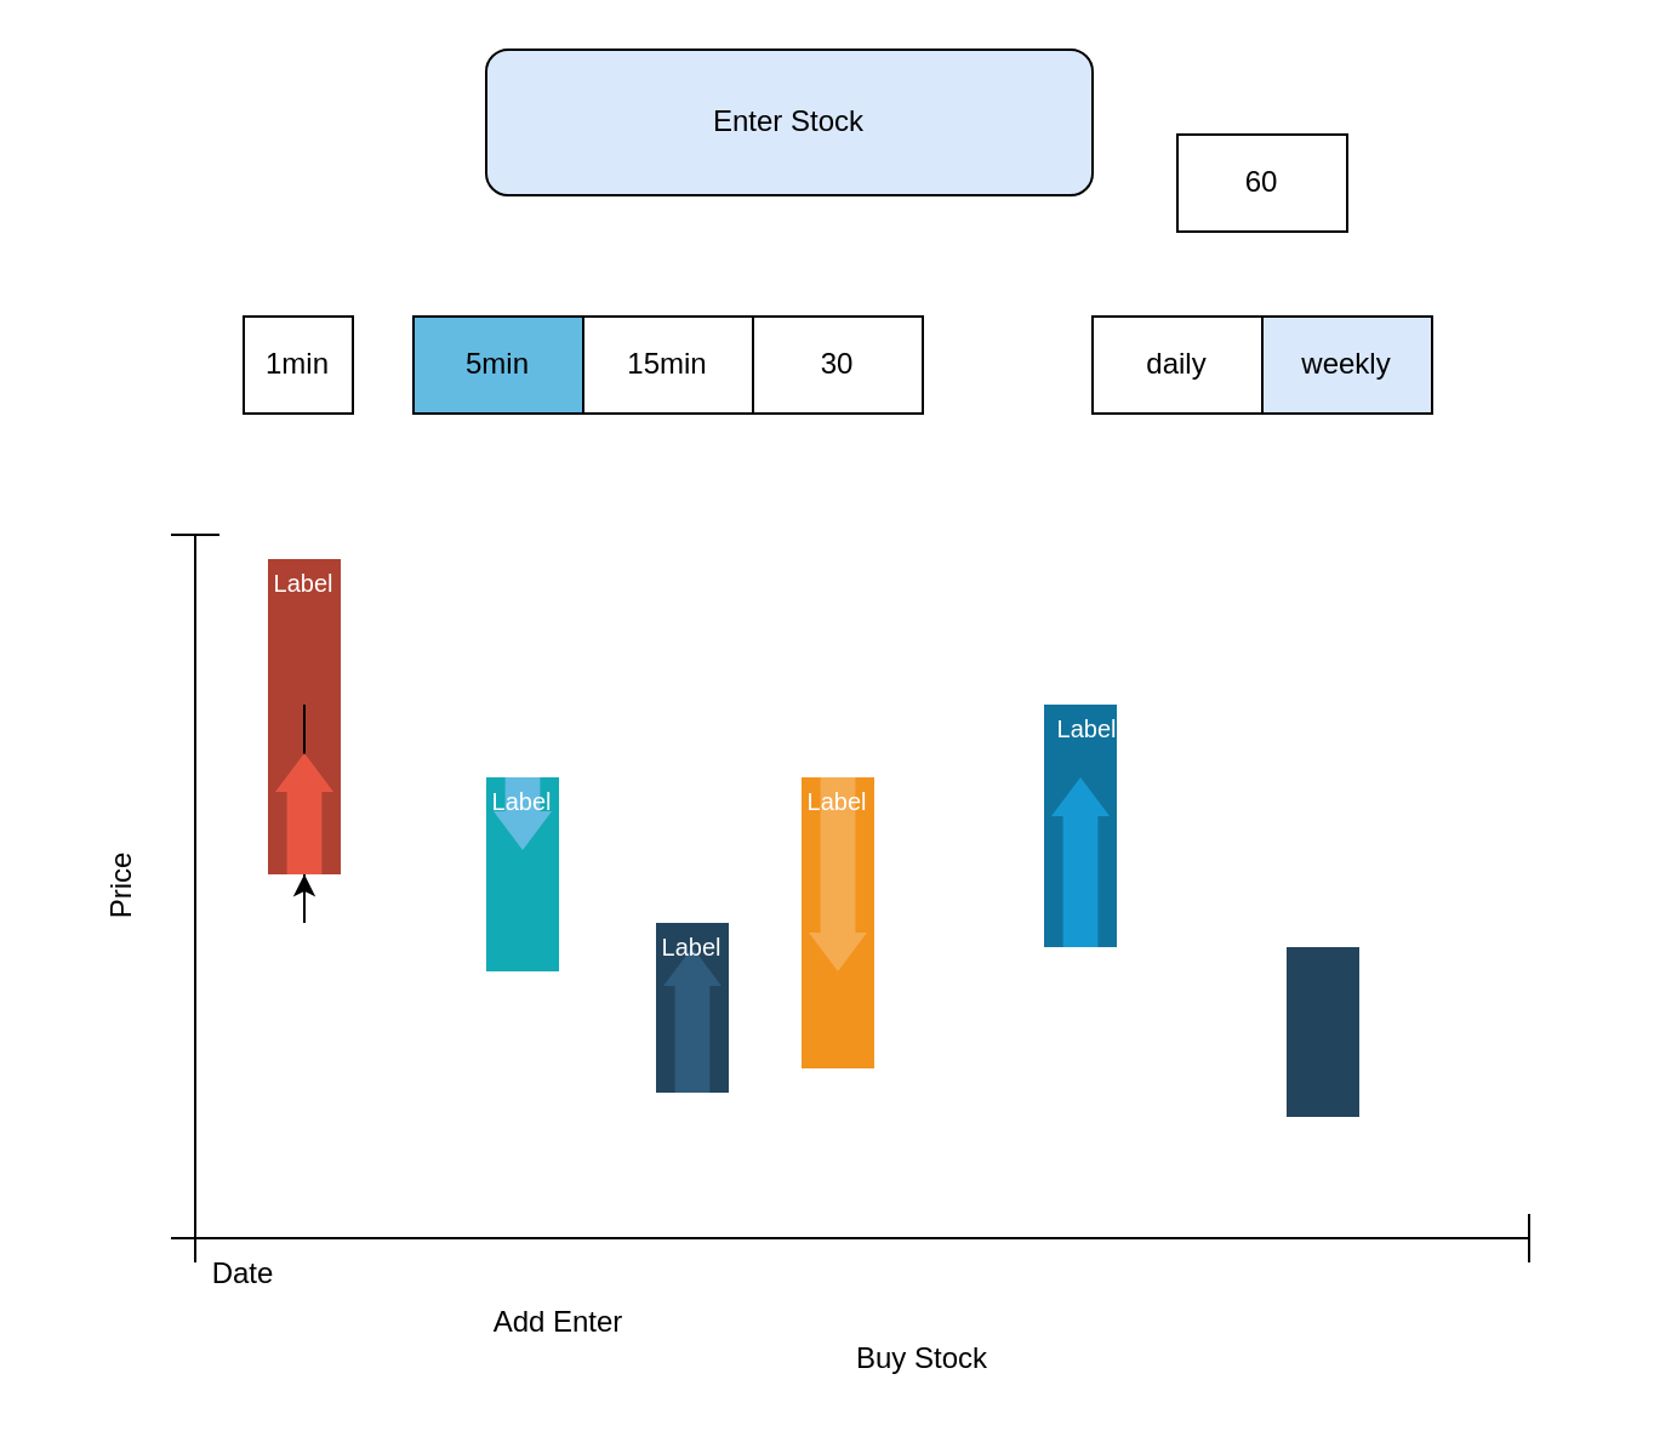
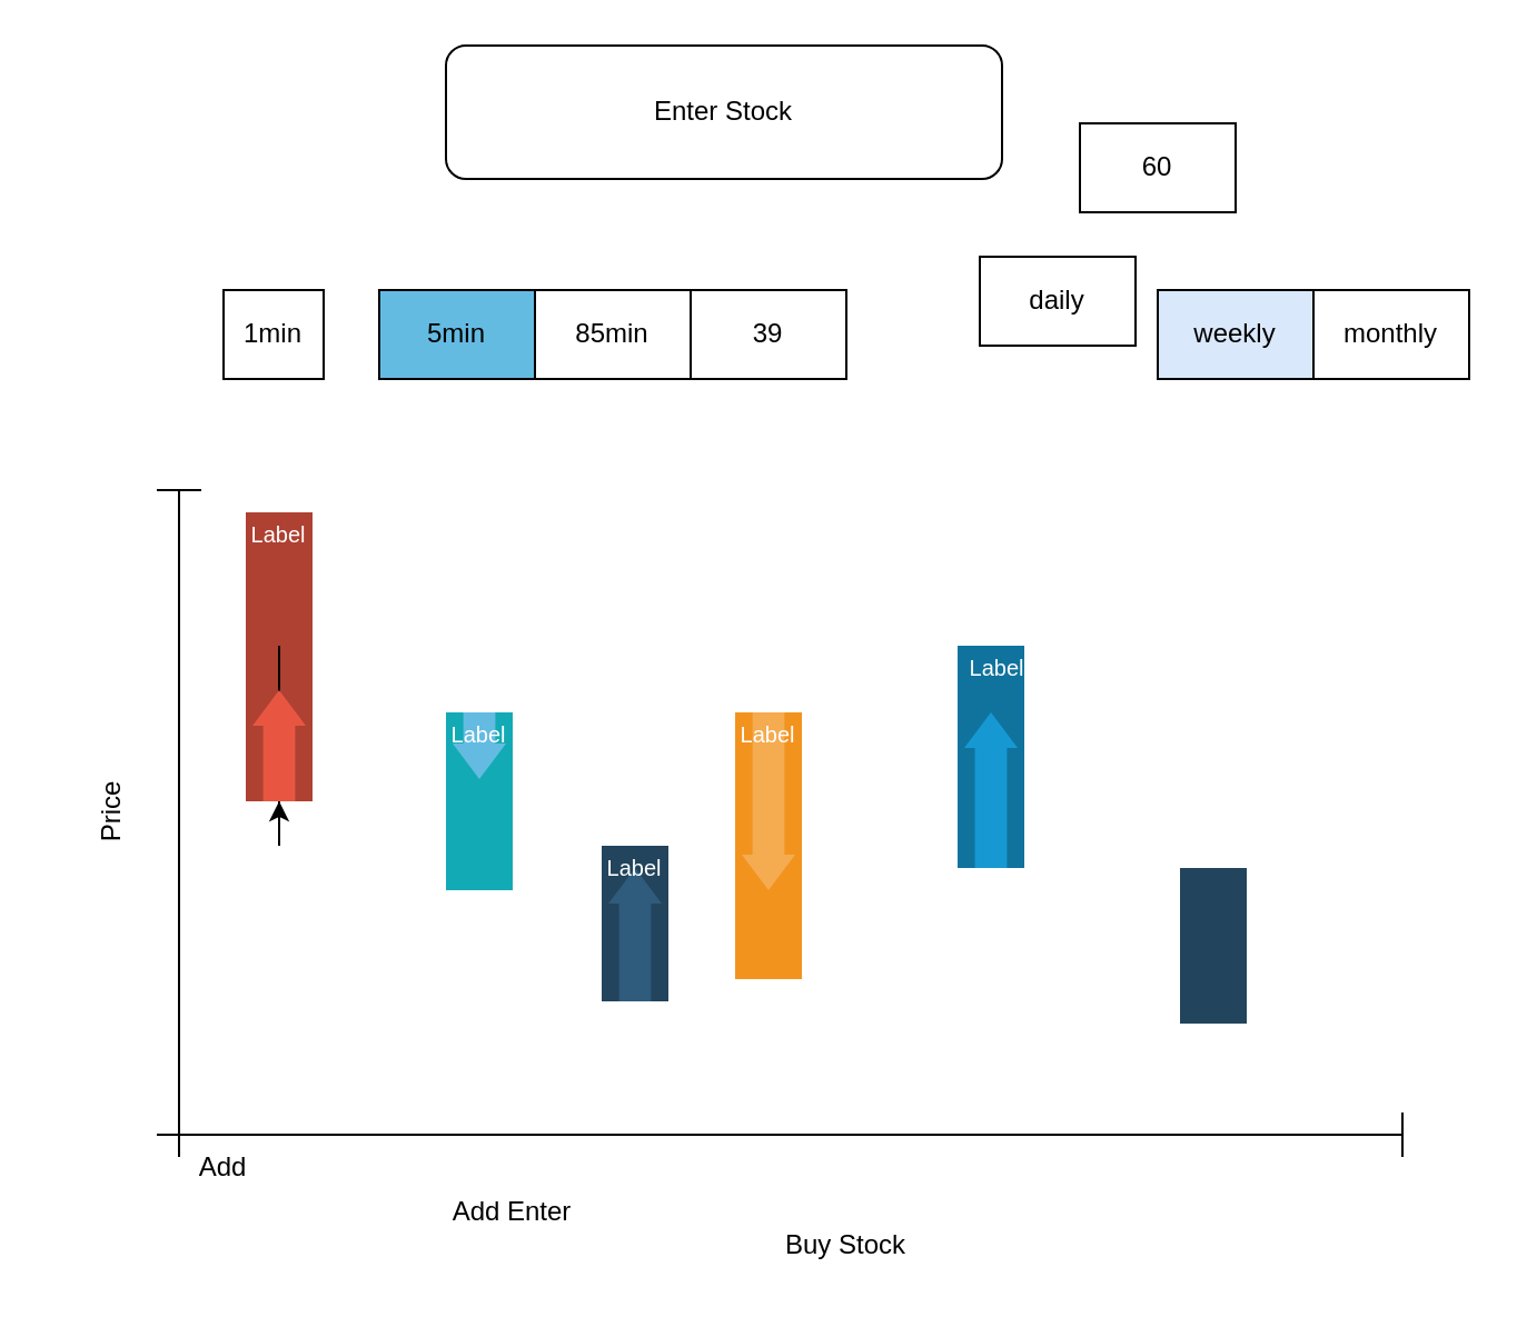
  <mxCell id="0" />
  <mxCell id="1" parent="0" />
- <mxCell id="2" value="Enter Stock" style="rounded=1;whiteSpace=wrap;html=1;fillColor=#dae8fc;" vertex="1" parent="1"><mxGeometry x="200" y="20" width="250" height="60" as="geometry" /></mxCell>
+ <mxCell id="2" value="Enter Stock" style="rounded=1;whiteSpace=wrap;html=1;" vertex="1" parent="1"><mxGeometry x="200" y="20" width="250" height="60" as="geometry" /></mxCell>
  <mxCell id="3" value="" style="shape=crossbar;whiteSpace=wrap;html=1;rounded=1;" vertex="1" parent="1"><mxGeometry x="80" y="500" width="550" height="20" as="geometry" /></mxCell>
  <mxCell id="4" value="" style="shape=crossbar;whiteSpace=wrap;html=1;rounded=1;direction=south;" vertex="1" parent="1"><mxGeometry x="70" y="220" width="20" height="290" as="geometry" /></mxCell>
  <mxCell id="5" value="" style="fillColor=#23445D;strokeColor=none;" vertex="1" parent="1"><mxGeometry x="530" y="390" width="30" height="70" as="geometry" /></mxCell>
  <mxCell id="6" value="" style="fillColor=#10739E;strokeColor=none;" vertex="1" parent="1"><mxGeometry x="430" y="290" width="30" height="100" as="geometry" /></mxCell>
  <mxCell id="7" value="" style="shape=mxgraph.arrows2.arrow;dy=0.4;dx=16;notch=0;direction=north;fillColor=#1699D3;strokeColor=none;" vertex="1" parent="6"><mxGeometry x="3" y="30" width="24" height="70" as="geometry" /></mxCell>
  <mxCell id="8" value="Label" style="text;html=1;align=center;verticalAlign=middle;whiteSpace=wrap;fontColor=#FFFFFF;fontSize=10;strokeColor=none;fillColor=none;" vertex="1" parent="6"><mxGeometry x="3" width="30" height="20" as="geometry" /></mxCell>
  <mxCell id="9" value="" style="fillColor=#F2931E;strokeColor=none;" vertex="1" parent="1"><mxGeometry x="330" y="320" width="30" height="120" as="geometry" /></mxCell>
  <mxCell id="10" value="" style="shape=mxgraph.arrows2.arrow;dy=0.4;dx=16;notch=0;direction=south;fillColor=#F5AB50;strokeColor=none;" vertex="1" parent="9"><mxGeometry x="3" width="24" height="80" as="geometry" /></mxCell>
  <mxCell id="11" value="Label" style="text;html=1;align=center;verticalAlign=middle;whiteSpace=wrap;fontColor=#FFFFFF;fontSize=10;strokeColor=none;fillColor=none;" vertex="1" parent="9"><mxGeometry width="30" height="20" as="geometry" /></mxCell>
  <mxCell id="12" value="" style="fillColor=#AE4132;strokeColor=none;" vertex="1" parent="1"><mxGeometry x="110" y="230" width="30" height="130" as="geometry" /></mxCell>
  <mxCell id="13" style="edgeStyle=orthogonalEdgeStyle;rounded=0;orthogonalLoop=1;jettySize=auto;html=1;exitX=1;exitY=0.5;exitDx=0;exitDy=0;exitPerimeter=0;" edge="1" parent="12" source="14" target="12"><mxGeometry relative="1" as="geometry" /></mxCell>
  <mxCell id="14" value="" style="shape=mxgraph.arrows2.arrow;dy=0.4;dx=16;notch=0;direction=north;fillColor=#E85642;strokeColor=none;" vertex="1" parent="12"><mxGeometry x="3" y="80" width="24" height="50" as="geometry" /></mxCell>
  <mxCell id="15" value="Label" style="text;html=1;align=center;verticalAlign=middle;whiteSpace=wrap;fontColor=#FFFFFF;fontSize=10;strokeColor=none;fillColor=none;" vertex="1" parent="12"><mxGeometry width="30" height="20" as="geometry" /></mxCell>
  <mxCell id="16" value="" style="fillColor=#12AAB5;strokeColor=none;" vertex="1" parent="1"><mxGeometry x="200" y="320" width="30" height="80" as="geometry" /></mxCell>
  <mxCell id="17" value="" style="shape=mxgraph.arrows2.arrow;dy=0.4;dx=16;notch=0;direction=south;fillColor=#64BBE2;strokeColor=none;" vertex="1" parent="16"><mxGeometry x="3" width="24" height="30" as="geometry" /></mxCell>
  <mxCell id="18" value="Label" style="text;html=1;align=center;verticalAlign=middle;whiteSpace=wrap;fontColor=#FFFFFF;fontSize=10;strokeColor=none;fillColor=none;" vertex="1" parent="16"><mxGeometry width="30" height="20" as="geometry" /></mxCell>
  <mxCell id="19" value="" style="fillColor=#23445D;strokeColor=none;" vertex="1" parent="1"><mxGeometry x="270" y="380" width="30" height="70" as="geometry" /></mxCell>
  <mxCell id="20" value="" style="shape=mxgraph.arrows2.arrow;dy=0.4;dx=16;notch=0;direction=north;fillColor=#2F5B7C;strokeColor=none;" vertex="1" parent="19"><mxGeometry x="3" y="10" width="24" height="60" as="geometry" /></mxCell>
  <mxCell id="21" value="Label" style="text;html=1;align=center;verticalAlign=middle;whiteSpace=wrap;fontColor=#FFFFFF;fontSize=10;strokeColor=none;fillColor=none;" vertex="1" parent="19"><mxGeometry width="30" height="20" as="geometry" /></mxCell>
  <mxCell id="22" value="Buy Stock" style="text;html=1;align=center;verticalAlign=middle;whiteSpace=wrap;rounded=0;" vertex="1" parent="1"><mxGeometry x="350" y="545" width="60" height="30" as="geometry" /></mxCell>
  <mxCell id="23" value="Add Enter" style="text;html=1;align=center;verticalAlign=middle;whiteSpace=wrap;rounded=0;" vertex="1" parent="1"><mxGeometry x="200" y="530" width="60" height="30" as="geometry" /></mxCell>
  <mxCell id="24" value="Price" style="text;html=1;align=center;verticalAlign=middle;whiteSpace=wrap;rounded=0;rotation=270;" vertex="1" parent="1"><mxGeometry x="20" y="350" width="60" height="30" as="geometry" /></mxCell>
- <mxCell id="25" value="Date" style="text;html=1;align=center;verticalAlign=middle;whiteSpace=wrap;rounded=0;" vertex="1" parent="1"><mxGeometry x="70" y="510" width="60" height="30" as="geometry" /></mxCell>
+ <mxCell id="25" value="Add" style="text;html=1;align=center;verticalAlign=middle;whiteSpace=wrap;rounded=0;" vertex="1" parent="1"><mxGeometry x="70" y="510" width="60" height="30" as="geometry" /></mxCell>
  <mxCell id="26" value="1min" style="rounded=0;whiteSpace=wrap;html=1;" vertex="1" parent="1"><mxGeometry x="100" y="130" width="45" height="40" as="geometry" /></mxCell>
  <mxCell id="27" value="5min" style="rounded=0;whiteSpace=wrap;html=1;fillColor=#64bbe2;" vertex="1" parent="1"><mxGeometry x="170" y="130" width="70" height="40" as="geometry" /></mxCell>
- <mxCell id="28" value="15min" style="rounded=0;whiteSpace=wrap;html=1;" vertex="1" parent="1"><mxGeometry x="240" y="130" width="70" height="40" as="geometry" /></mxCell>
- <mxCell id="29" value="30" style="rounded=0;whiteSpace=wrap;html=1;" vertex="1" parent="1"><mxGeometry x="310" y="130" width="70" height="40" as="geometry" /></mxCell>
+ <mxCell id="28" value="85min" style="rounded=0;whiteSpace=wrap;html=1;" vertex="1" parent="1"><mxGeometry x="240" y="130" width="70" height="40" as="geometry" /></mxCell>
+ <mxCell id="29" value="39" style="rounded=0;whiteSpace=wrap;html=1;" vertex="1" parent="1"><mxGeometry x="310" y="130" width="70" height="40" as="geometry" /></mxCell>
  <mxCell id="30" value="60" style="rounded=0;whiteSpace=wrap;html=1;" vertex="1" parent="1"><mxGeometry x="485" y="55" width="70" height="40" as="geometry" /></mxCell>
- <mxCell id="31" value="daily" style="rounded=0;whiteSpace=wrap;html=1;" vertex="1" parent="1"><mxGeometry x="450" y="130" width="70" height="40" as="geometry" /></mxCell>
+ <mxCell id="31" value="daily" style="rounded=0;whiteSpace=wrap;html=1;" vertex="1" parent="1"><mxGeometry x="440" y="115" width="70" height="40" as="geometry" /></mxCell>
  <mxCell id="32" value="weekly" style="rounded=0;whiteSpace=wrap;html=1;fillColor=#dae8fc;" vertex="1" parent="1"><mxGeometry x="520" y="130" width="70" height="40" as="geometry" /></mxCell>
+ <mxCell id="33" value="monthly" style="rounded=0;whiteSpace=wrap;html=1;" vertex="1" parent="1"><mxGeometry x="590" y="130" width="70" height="40" as="geometry" /></mxCell>
